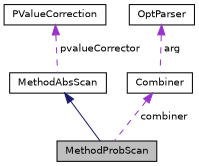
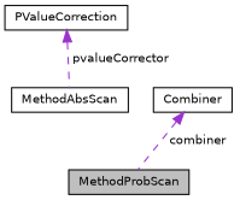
  digraph {
    node [color=black fillcolor=white fontname=Helvetica fontsize=10 shape=record style=filled]
    edge [color=darkorchid3 dir=back fontname=Helvetica fontsize=10 labelfontname=Helvetica labelfontsize=10 style=dashed]
    n1 [fillcolor=grey75 fontcolor=black height=0.2 label=MethodProbScan width=0.4]
    n2 [height=0.2 label=MethodAbsScan width=0.4]
-   n3 [height=0.2 label=OptParser width=0.4]
    n4 [height=0.2 label=Combiner width=0.4]
    n5 [height=0.2 label=PValueCorrection width=0.4]
-   n2 -> n1 [color=midnightblue style=solid]
-   n3 -> n4 [label=" arg"]
    n4 -> n1 [label=" combiner"]
    n5 -> n2 [label=" pvalueCorrector"]
  }
